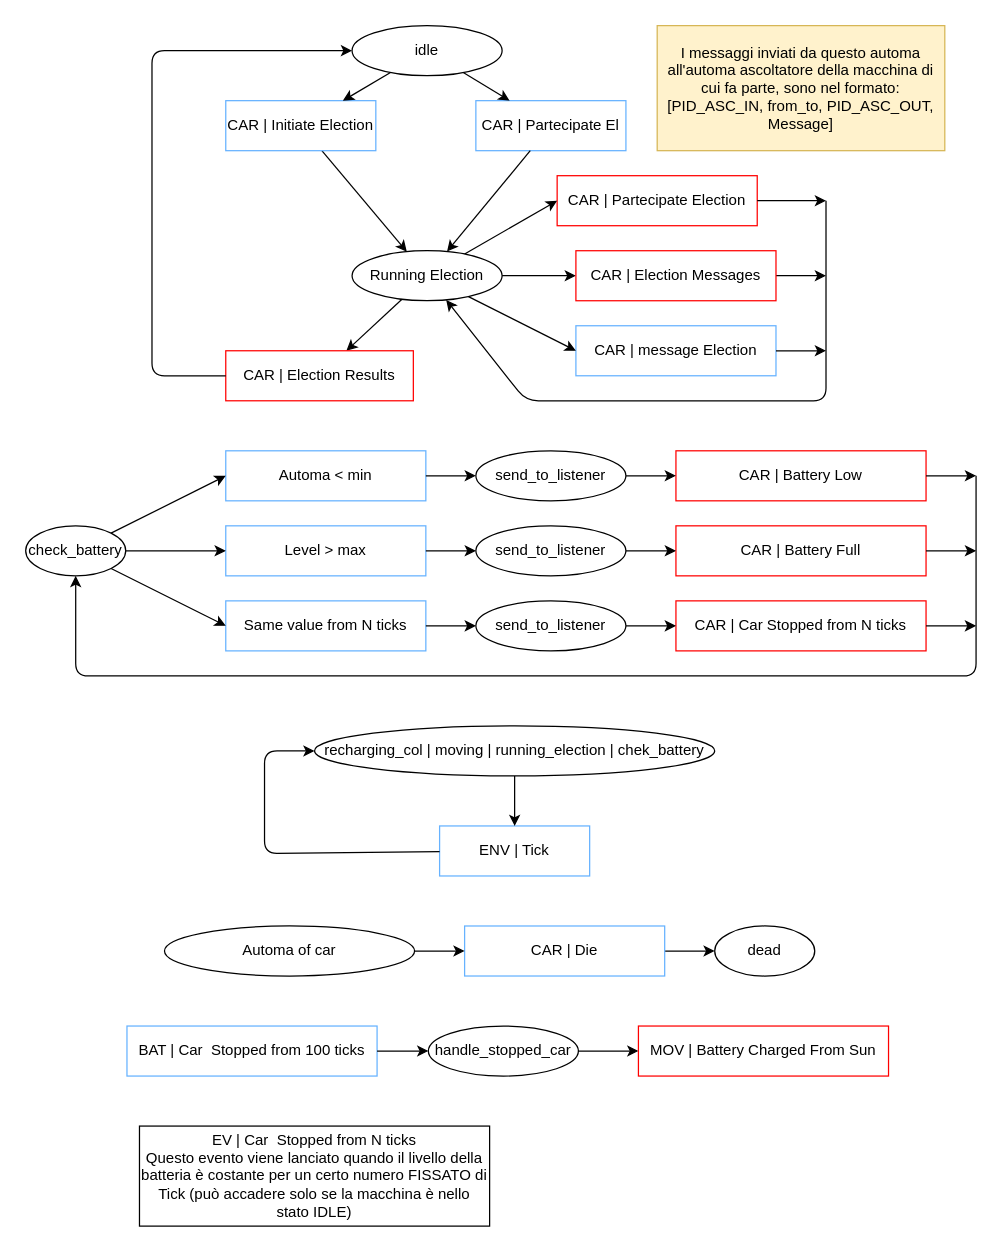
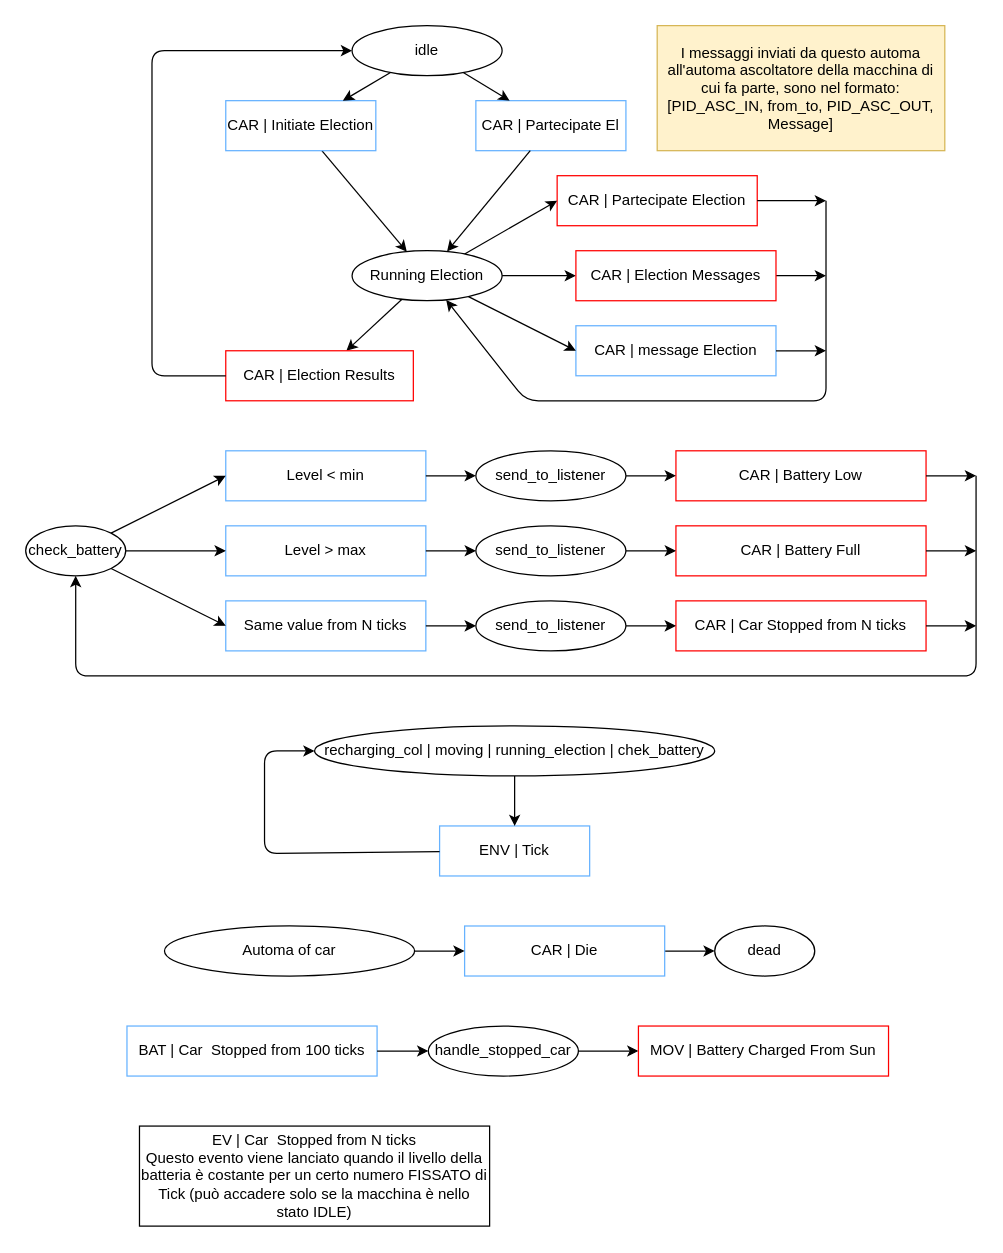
  <mxCell id="0" />
  <mxCell id="1" parent="0" />
  <mxCell id="2" value="CAR | Battery Low" style="rounded=0;whiteSpace=wrap;html=1;strokeColor=#FF0000;fillColor=none;" parent="1" vertex="1"><mxGeometry x="540" y="360" width="200" height="40" as="geometry" /></mxCell>
  <mxCell id="3" value="CAR | Battery Full" style="rounded=0;whiteSpace=wrap;html=1;strokeColor=#FF0000;fillColor=none;" parent="1" vertex="1"><mxGeometry x="540" y="420" width="200" height="40" as="geometry" /></mxCell>
  <mxCell id="4" value="check_battery" style="ellipse;whiteSpace=wrap;html=1;strokeColor=#000000;" parent="1" vertex="1"><mxGeometry x="20" y="420" width="80" height="40" as="geometry" /></mxCell>
  <mxCell id="5" value="CAR | Car Stopped from N ticks" style="rounded=0;whiteSpace=wrap;html=1;strokeColor=#FF0000;fillColor=none;" parent="1" vertex="1"><mxGeometry x="540" y="480" width="200" height="40" as="geometry" /></mxCell>
  <mxCell id="6" value="Same value from N ticks" style="rounded=0;whiteSpace=wrap;html=1;strokeColor=#66B2FF;fillColor=none;" parent="1" vertex="1"><mxGeometry x="180" y="480" width="160" height="40" as="geometry" /></mxCell>
  <mxCell id="7" value="Level &amp;gt; max" style="rounded=0;whiteSpace=wrap;html=1;strokeColor=#66B2FF;fillColor=none;" parent="1" vertex="1"><mxGeometry x="180" y="420" width="160" height="40" as="geometry" /></mxCell>
- <mxCell id="8" value="Automa &amp;lt; min" style="rounded=0;whiteSpace=wrap;html=1;strokeColor=#66B2FF;fillColor=none;" parent="1" vertex="1"><mxGeometry x="180" y="360" width="160" height="40" as="geometry" /></mxCell>
+ <mxCell id="8" value="Level &amp;lt; min" style="rounded=0;whiteSpace=wrap;html=1;strokeColor=#66B2FF;fillColor=none;" parent="1" vertex="1"><mxGeometry x="180" y="360" width="160" height="40" as="geometry" /></mxCell>
  <mxCell id="9" value="send_to_listener" style="ellipse;whiteSpace=wrap;html=1;" parent="1" vertex="1"><mxGeometry x="380" y="360" width="120" height="40" as="geometry" /></mxCell>
  <mxCell id="10" value="send_to_listener" style="ellipse;whiteSpace=wrap;html=1;" parent="1" vertex="1"><mxGeometry x="380" y="420" width="120" height="40" as="geometry" /></mxCell>
  <mxCell id="11" value="send_to_listener" style="ellipse;whiteSpace=wrap;html=1;" parent="1" vertex="1"><mxGeometry x="380" y="480" width="120" height="40" as="geometry" /></mxCell>
  <mxCell id="12" value="" style="endArrow=classic;html=1;entryX=0;entryY=0.5;entryDx=0;entryDy=0;" parent="1" source="4" target="8" edge="1"><mxGeometry width="50" height="50" relative="1" as="geometry"><mxPoint x="90" y="430" as="sourcePoint" /><mxPoint x="140" y="380" as="targetPoint" /></mxGeometry></mxCell>
  <mxCell id="13" value="" style="endArrow=classic;html=1;entryX=0;entryY=0.5;entryDx=0;entryDy=0;" parent="1" source="4" target="7" edge="1"><mxGeometry width="50" height="50" relative="1" as="geometry"><mxPoint x="120" y="480" as="sourcePoint" /><mxPoint x="170" y="430" as="targetPoint" /></mxGeometry></mxCell>
  <mxCell id="14" value="" style="endArrow=classic;html=1;entryX=0;entryY=0.5;entryDx=0;entryDy=0;" parent="1" source="4" target="6" edge="1"><mxGeometry width="50" height="50" relative="1" as="geometry"><mxPoint x="150" y="540" as="sourcePoint" /><mxPoint x="200" y="490" as="targetPoint" /></mxGeometry></mxCell>
  <mxCell id="15" value="" style="endArrow=classic;html=1;exitX=1;exitY=0.5;exitDx=0;exitDy=0;" parent="1" source="8" target="9" edge="1"><mxGeometry width="50" height="50" relative="1" as="geometry"><mxPoint x="370" y="350" as="sourcePoint" /><mxPoint x="420" y="300" as="targetPoint" /></mxGeometry></mxCell>
  <mxCell id="16" value="" style="endArrow=classic;html=1;entryX=0;entryY=0.5;entryDx=0;entryDy=0;" parent="1" source="6" target="11" edge="1"><mxGeometry width="50" height="50" relative="1" as="geometry"><mxPoint x="350" y="590" as="sourcePoint" /><mxPoint x="400" y="540" as="targetPoint" /></mxGeometry></mxCell>
  <mxCell id="17" value="" style="endArrow=classic;html=1;entryX=0;entryY=0.5;entryDx=0;entryDy=0;" parent="1" source="7" target="10" edge="1"><mxGeometry width="50" height="50" relative="1" as="geometry"><mxPoint x="360" y="620" as="sourcePoint" /><mxPoint x="410" y="570" as="targetPoint" /></mxGeometry></mxCell>
  <mxCell id="18" value="" style="endArrow=classic;html=1;entryX=0;entryY=0.5;entryDx=0;entryDy=0;" parent="1" source="10" target="3" edge="1"><mxGeometry width="50" height="50" relative="1" as="geometry"><mxPoint x="490" y="500" as="sourcePoint" /><mxPoint x="540" y="450" as="targetPoint" /></mxGeometry></mxCell>
  <mxCell id="19" value="" style="endArrow=classic;html=1;entryX=0;entryY=0.5;entryDx=0;entryDy=0;" parent="1" source="11" target="5" edge="1"><mxGeometry width="50" height="50" relative="1" as="geometry"><mxPoint x="510" y="490" as="sourcePoint" /><mxPoint x="560" y="440" as="targetPoint" /></mxGeometry></mxCell>
  <mxCell id="20" value="" style="endArrow=classic;html=1;entryX=0;entryY=0.5;entryDx=0;entryDy=0;" parent="1" source="9" target="2" edge="1"><mxGeometry width="50" height="50" relative="1" as="geometry"><mxPoint x="480" y="350" as="sourcePoint" /><mxPoint x="530" y="300" as="targetPoint" /></mxGeometry></mxCell>
  <mxCell id="21" value="" style="endArrow=classic;html=1;" parent="1" target="4" edge="1"><mxGeometry width="50" height="50" relative="1" as="geometry"><mxPoint x="780" y="380" as="sourcePoint" /><mxPoint x="780" y="620" as="targetPoint" /><Array as="points"><mxPoint x="780" y="540" /><mxPoint x="60" y="540" /></Array></mxGeometry></mxCell>
  <mxCell id="22" value="" style="endArrow=classic;html=1;exitX=1;exitY=0.5;exitDx=0;exitDy=0;" parent="1" source="2" edge="1"><mxGeometry width="50" height="50" relative="1" as="geometry"><mxPoint x="760" y="430" as="sourcePoint" /><mxPoint x="780" y="380" as="targetPoint" /></mxGeometry></mxCell>
  <mxCell id="23" value="" style="endArrow=classic;html=1;exitX=1;exitY=0.5;exitDx=0;exitDy=0;" parent="1" source="3" edge="1"><mxGeometry width="50" height="50" relative="1" as="geometry"><mxPoint x="800" y="480" as="sourcePoint" /><mxPoint x="780" y="440" as="targetPoint" /></mxGeometry></mxCell>
  <mxCell id="24" value="" style="endArrow=classic;html=1;exitX=1;exitY=0.5;exitDx=0;exitDy=0;" parent="1" source="5" edge="1"><mxGeometry width="50" height="50" relative="1" as="geometry"><mxPoint x="800" y="510" as="sourcePoint" /><mxPoint x="780" y="500" as="targetPoint" /></mxGeometry></mxCell>
  <mxCell id="25" value="Running Election" style="ellipse;whiteSpace=wrap;html=1;" parent="1" vertex="1"><mxGeometry x="281" y="200" width="120" height="40" as="geometry" /></mxCell>
  <mxCell id="26" value="" style="endArrow=classic;html=1;" parent="1" source="27" target="25" edge="1"><mxGeometry width="50" height="50" relative="1" as="geometry"><mxPoint x="597" y="223.096" as="sourcePoint" /><mxPoint x="597" y="260" as="targetPoint" /><Array as="points" /></mxGeometry></mxCell>
  <mxCell id="27" value="CAR | Initiate Election" style="rounded=0;whiteSpace=wrap;html=1;strokeColor=#66B2FF;fillColor=none;" parent="1" vertex="1"><mxGeometry x="180" y="80" width="120" height="40" as="geometry" /></mxCell>
  <mxCell id="28" value="" style="endArrow=classic;html=1;" parent="1" source="25" target="29" edge="1"><mxGeometry width="50" height="50" relative="1" as="geometry"><mxPoint x="617" y="250" as="sourcePoint" /><mxPoint x="302.833" y="268" as="targetPoint" /></mxGeometry></mxCell>
  <mxCell id="29" value="CAR | Election Results" style="rounded=0;whiteSpace=wrap;html=1;strokeColor=#FF0000;" parent="1" vertex="1"><mxGeometry x="180" y="280" width="150" height="40" as="geometry" /></mxCell>
  <mxCell id="30" value="idle" style="ellipse;whiteSpace=wrap;html=1;" parent="1" vertex="1"><mxGeometry x="281" y="20" width="120" height="40" as="geometry" /></mxCell>
  <mxCell id="31" value="" style="endArrow=classic;html=1;" parent="1" source="30" target="27" edge="1"><mxGeometry width="50" height="50" relative="1" as="geometry"><mxPoint x="471" y="120" as="sourcePoint" /><mxPoint x="521" y="70" as="targetPoint" /></mxGeometry></mxCell>
  <mxCell id="32" value="" style="endArrow=classic;html=1;exitX=0;exitY=0.5;exitDx=0;exitDy=0;" parent="1" source="29" target="30" edge="1"><mxGeometry width="50" height="50" relative="1" as="geometry"><mxPoint x="171" y="230" as="sourcePoint" /><mxPoint x="221" y="180" as="targetPoint" /><Array as="points"><mxPoint x="121" y="300" /><mxPoint x="121" y="40" /></Array></mxGeometry></mxCell>
  <mxCell id="33" value="CAR | Partecipate El" style="rounded=0;whiteSpace=wrap;html=1;strokeColor=#66B2FF;fillColor=none;" parent="1" vertex="1"><mxGeometry x="380" y="80" width="120" height="40" as="geometry" /></mxCell>
  <mxCell id="34" value="CAR | Partecipate Election" style="rounded=0;whiteSpace=wrap;html=1;strokeColor=#FF0000;fillColor=none;" parent="1" vertex="1"><mxGeometry x="445" y="140" width="160" height="40" as="geometry" /></mxCell>
  <mxCell id="35" value="" style="endArrow=classic;html=1;" parent="1" source="30" target="33" edge="1"><mxGeometry width="50" height="50" relative="1" as="geometry"><mxPoint x="521" y="75" as="sourcePoint" /><mxPoint x="571" y="25" as="targetPoint" /></mxGeometry></mxCell>
  <mxCell id="36" value="" style="endArrow=classic;html=1;" parent="1" source="33" target="25" edge="1"><mxGeometry width="50" height="50" relative="1" as="geometry"><mxPoint x="442.064" y="140" as="sourcePoint" /><mxPoint x="551" y="175" as="targetPoint" /></mxGeometry></mxCell>
  <mxCell id="37" value="CAR | message Election" style="rounded=0;whiteSpace=wrap;html=1;strokeColor=#66B2FF;fillColor=none;" parent="1" vertex="1"><mxGeometry x="460" y="260" width="160" height="40" as="geometry" /></mxCell>
  <mxCell id="38" value="" style="endArrow=classic;html=1;entryX=0;entryY=0.5;entryDx=0;entryDy=0;" parent="1" source="25" target="34" edge="1"><mxGeometry width="50" height="50" relative="1" as="geometry"><mxPoint x="431" y="250" as="sourcePoint" /><mxPoint x="481" y="200" as="targetPoint" /></mxGeometry></mxCell>
  <mxCell id="39" value="" style="endArrow=classic;html=1;entryX=0;entryY=0.5;entryDx=0;entryDy=0;" parent="1" source="25" target="37" edge="1"><mxGeometry width="50" height="50" relative="1" as="geometry"><mxPoint x="421" y="270" as="sourcePoint" /><mxPoint x="471" y="220" as="targetPoint" /></mxGeometry></mxCell>
  <mxCell id="40" value="" style="endArrow=classic;html=1;entryX=0;entryY=0.5;entryDx=0;entryDy=0;" parent="1" source="25" target="45" edge="1"><mxGeometry width="50" height="50" relative="1" as="geometry"><mxPoint x="421" y="300" as="sourcePoint" /><mxPoint x="480" y="235" as="targetPoint" /></mxGeometry></mxCell>
  <mxCell id="41" value="" style="endArrow=classic;html=1;exitX=1;exitY=0.5;exitDx=0;exitDy=0;" parent="1" source="37" edge="1"><mxGeometry width="50" height="50" relative="1" as="geometry"><mxPoint x="671" y="220" as="sourcePoint" /><mxPoint x="660" y="280" as="targetPoint" /></mxGeometry></mxCell>
  <mxCell id="42" value="" style="endArrow=classic;html=1;exitX=1;exitY=0.5;exitDx=0;exitDy=0;" parent="1" source="34" edge="1"><mxGeometry width="50" height="50" relative="1" as="geometry"><mxPoint x="671" y="180" as="sourcePoint" /><mxPoint x="660" y="160" as="targetPoint" /></mxGeometry></mxCell>
  <mxCell id="43" value="" style="endArrow=classic;html=1;exitX=1;exitY=0.5;exitDx=0;exitDy=0;" parent="1" source="45" edge="1"><mxGeometry width="50" height="50" relative="1" as="geometry"><mxPoint x="640" y="215" as="sourcePoint" /><mxPoint x="660" y="220" as="targetPoint" /></mxGeometry></mxCell>
  <mxCell id="44" value="" style="endArrow=classic;html=1;" parent="1" target="25" edge="1"><mxGeometry width="50" height="50" relative="1" as="geometry"><mxPoint x="660" y="160" as="sourcePoint" /><mxPoint x="721" y="300" as="targetPoint" /><Array as="points"><mxPoint x="660" y="320" /><mxPoint x="420" y="320" /></Array></mxGeometry></mxCell>
  <mxCell id="45" value="CAR | Election Messages" style="rounded=0;whiteSpace=wrap;html=1;strokeColor=#FF0000;fillColor=none;" parent="1" vertex="1"><mxGeometry x="460" y="200" width="160" height="40" as="geometry" /></mxCell>
  <mxCell id="46" value="ENV | Tick" style="rounded=0;whiteSpace=wrap;html=1;strokeColor=#66B2FF;fillColor=none;" parent="1" vertex="1"><mxGeometry x="351" y="660" width="120" height="40" as="geometry" /></mxCell>
  <mxCell id="47" value="recharging_col | moving | running_election | chek_battery" style="ellipse;whiteSpace=wrap;html=1;" parent="1" vertex="1"><mxGeometry x="251" y="580" width="320" height="40" as="geometry" /></mxCell>
  <mxCell id="48" value="" style="endArrow=classic;html=1;" parent="1" source="47" target="46" edge="1"><mxGeometry width="50" height="50" relative="1" as="geometry"><mxPoint x="251" y="685" as="sourcePoint" /><mxPoint x="301" y="635" as="targetPoint" /></mxGeometry></mxCell>
  <mxCell id="49" value="" style="endArrow=classic;html=1;" parent="1" source="46" target="47" edge="1"><mxGeometry width="50" height="50" relative="1" as="geometry"><mxPoint x="51" y="830" as="sourcePoint" /><mxPoint x="1" y="745" as="targetPoint" /><Array as="points"><mxPoint x="211" y="682" /><mxPoint x="211" y="600" /></Array></mxGeometry></mxCell>
  <mxCell id="50" value="dead" style="ellipse;whiteSpace=wrap;html=1;" parent="1" vertex="1"><mxGeometry x="571" y="740" width="80" height="40" as="geometry" /></mxCell>
  <mxCell id="51" value="" style="endArrow=classic;html=1;" parent="1" source="52" target="50" edge="1"><mxGeometry width="50" height="50" relative="1" as="geometry"><mxPoint x="94" y="797.5" as="sourcePoint" /><mxPoint x="144" y="747.5" as="targetPoint" /></mxGeometry></mxCell>
  <mxCell id="52" value="CAR | Die" style="rounded=0;whiteSpace=wrap;html=1;fillColor=none;strokeColor=#66B2FF;" parent="1" vertex="1"><mxGeometry x="371" y="740" width="160" height="40" as="geometry" /></mxCell>
  <mxCell id="53" value="Automa of car" style="ellipse;whiteSpace=wrap;html=1;" parent="1" vertex="1"><mxGeometry x="131" y="740" width="200" height="40" as="geometry" /></mxCell>
  <mxCell id="54" value="" style="endArrow=classic;html=1;" parent="1" source="53" target="52" edge="1"><mxGeometry width="50" height="50" relative="1" as="geometry"><mxPoint x="347.5" y="820.5" as="sourcePoint" /><mxPoint x="397.5" y="770.5" as="targetPoint" /></mxGeometry></mxCell>
  <mxCell id="55" value="handle_stopped_car" style="ellipse;whiteSpace=wrap;html=1;" parent="1" vertex="1"><mxGeometry x="342" y="820" width="120" height="40" as="geometry" /></mxCell>
  <mxCell id="56" value="" style="endArrow=classic;html=1;" parent="1" source="55" target="57" edge="1"><mxGeometry width="50" height="50" relative="1" as="geometry"><mxPoint x="709.75" y="945" as="sourcePoint" /><mxPoint x="689.75" y="895" as="targetPoint" /></mxGeometry></mxCell>
  <mxCell id="57" value="MOV | Battery Charged From Sun" style="rounded=0;whiteSpace=wrap;html=1;strokeColor=#FF0000;fillColor=none;" parent="1" vertex="1"><mxGeometry x="510" y="820" width="200" height="40" as="geometry" /></mxCell>
  <mxCell id="58" value="BAT | Car&amp;nbsp; Stopped from 100 ticks" style="rounded=0;whiteSpace=wrap;html=1;strokeColor=#66B2FF;fillColor=none;" parent="1" vertex="1"><mxGeometry x="101" y="820" width="200" height="40" as="geometry" /></mxCell>
  <mxCell id="59" value="" style="endArrow=classic;html=1;" parent="1" source="58" target="55" edge="1"><mxGeometry width="50" height="50" relative="1" as="geometry"><mxPoint x="469.75" y="895" as="sourcePoint" /><mxPoint x="519.75" y="845" as="targetPoint" /></mxGeometry></mxCell>
  <mxCell id="60" value="&lt;span style=&quot;white-space: normal&quot;&gt;EV | Car&amp;nbsp; Stopped from N ticks&lt;/span&gt;&lt;br style=&quot;text-align: left ; white-space: normal&quot;&gt;&lt;span style=&quot;text-align: left ; white-space: normal&quot;&gt;Questo evento viene lanciato quando il livello della batteria è costante per un certo numero FISSATO di Tick (può accadere solo se la macchina è nello stato IDLE)&lt;/span&gt;" style="rounded=0;whiteSpace=wrap;html=1;" parent="1" vertex="1"><mxGeometry x="111" y="900" width="280" height="80" as="geometry" /></mxCell>
  <mxCell id="61" value="I messaggi inviati da questo automa all'automa ascoltatore della macchina di cui fa parte, sono nel formato:&lt;br&gt;[PID_ASC_IN, from_to, PID_ASC_OUT, Message]" style="rounded=0;whiteSpace=wrap;html=1;fillColor=#fff2cc;strokeColor=#d6b656;" vertex="1" parent="1"><mxGeometry x="525" y="20" width="230" height="100" as="geometry" /></mxCell>
